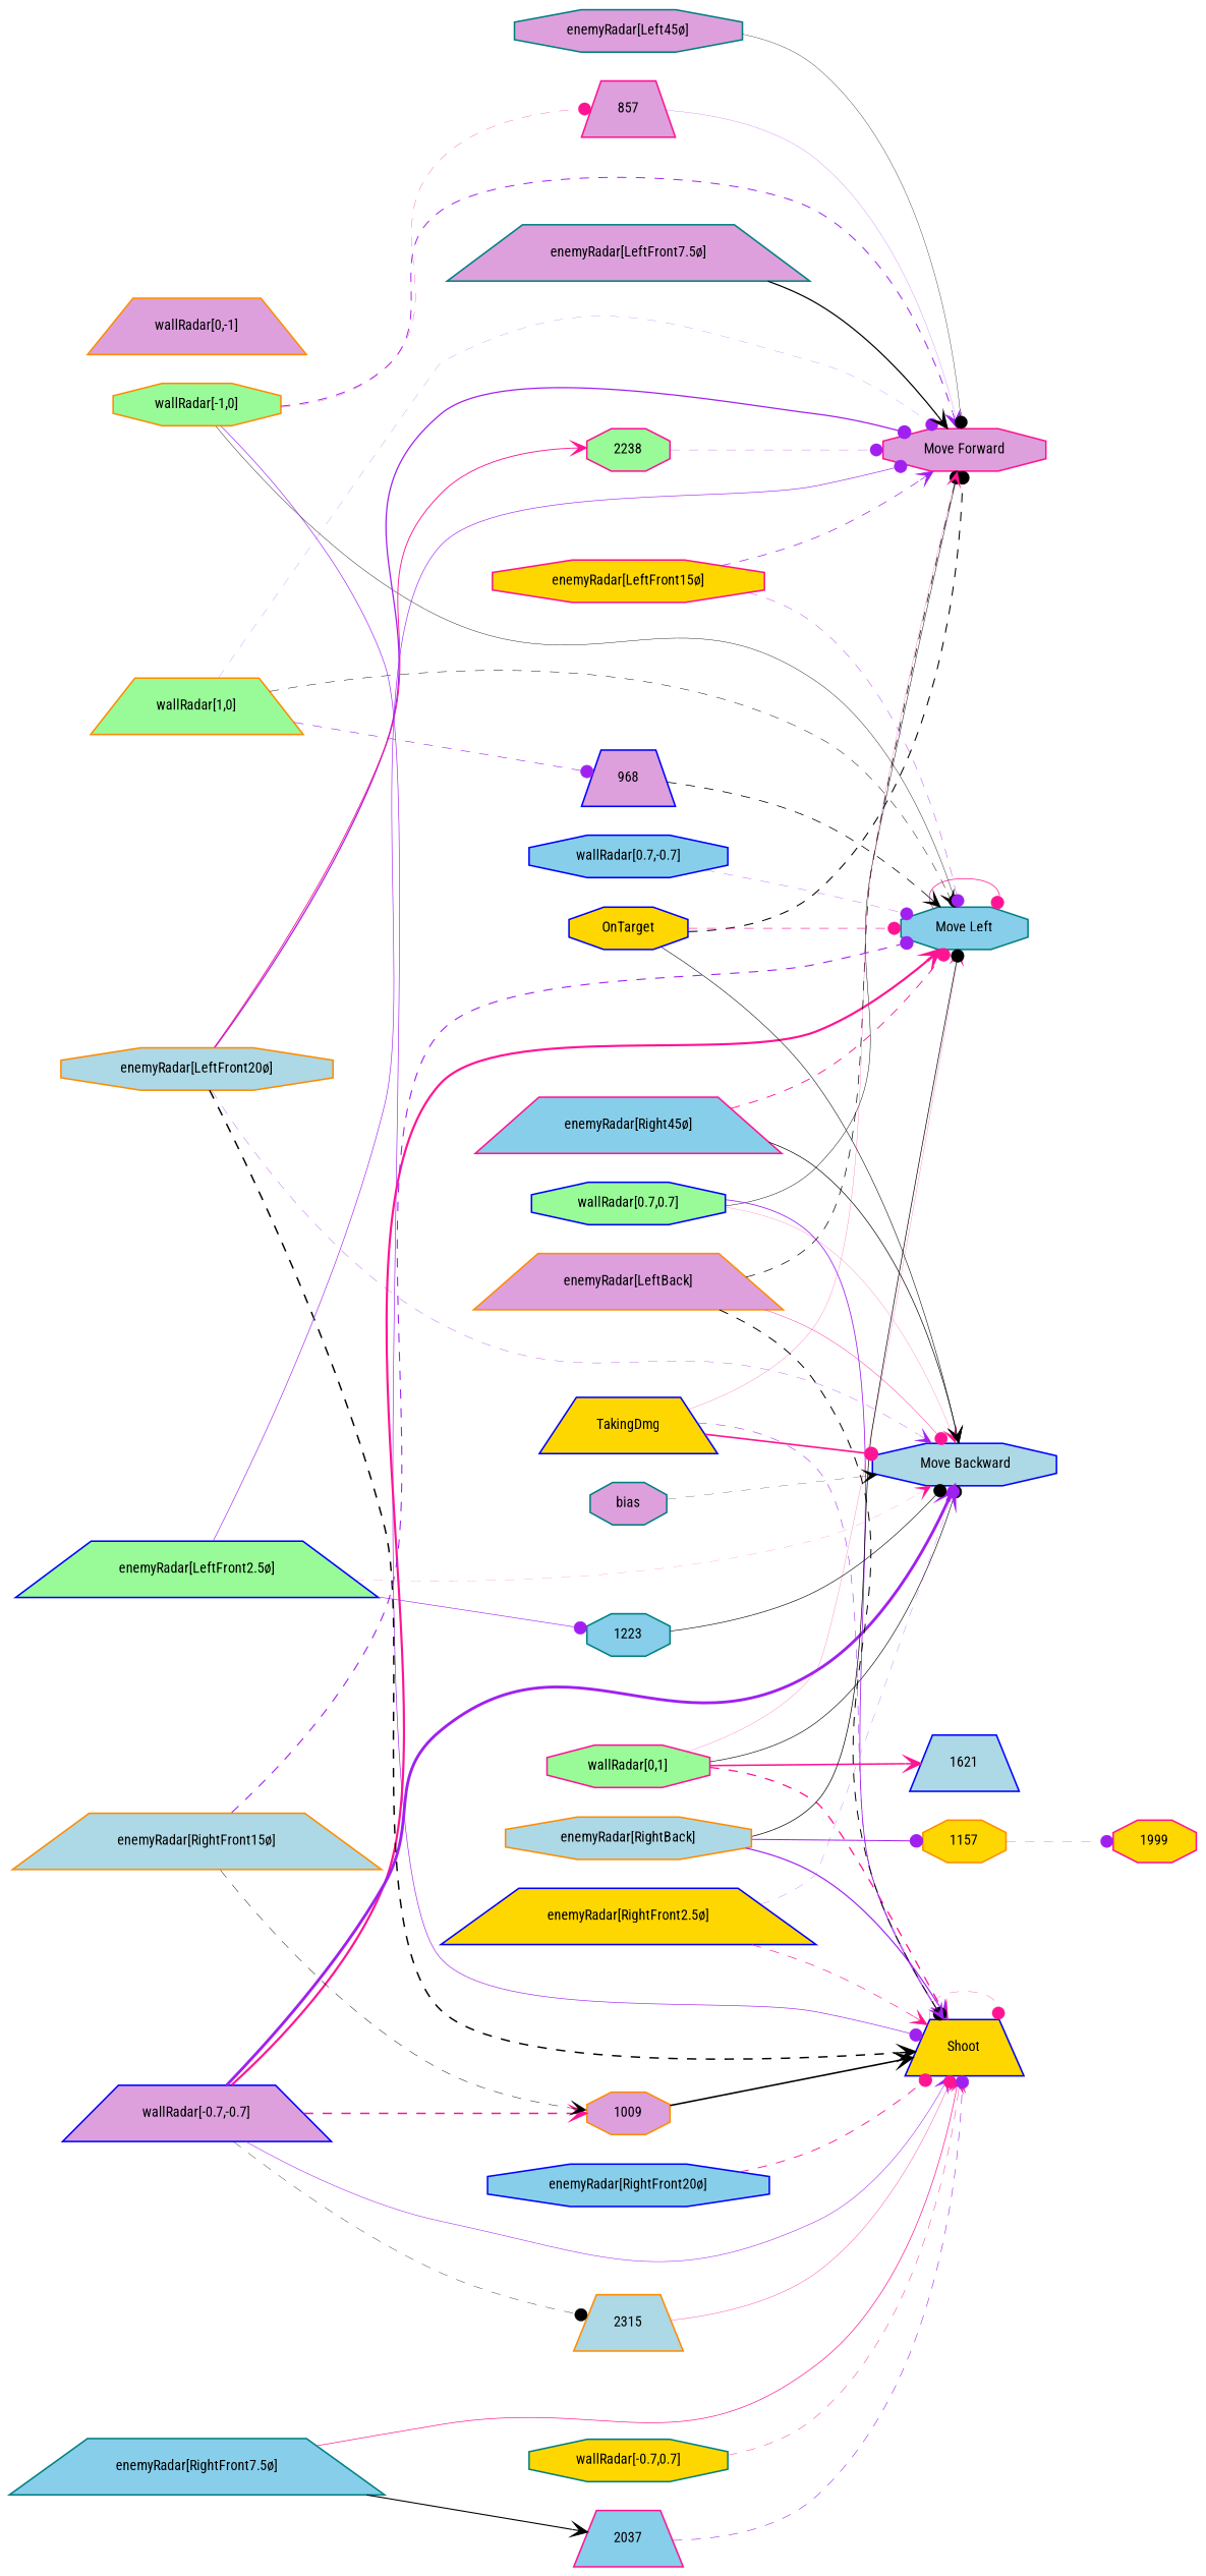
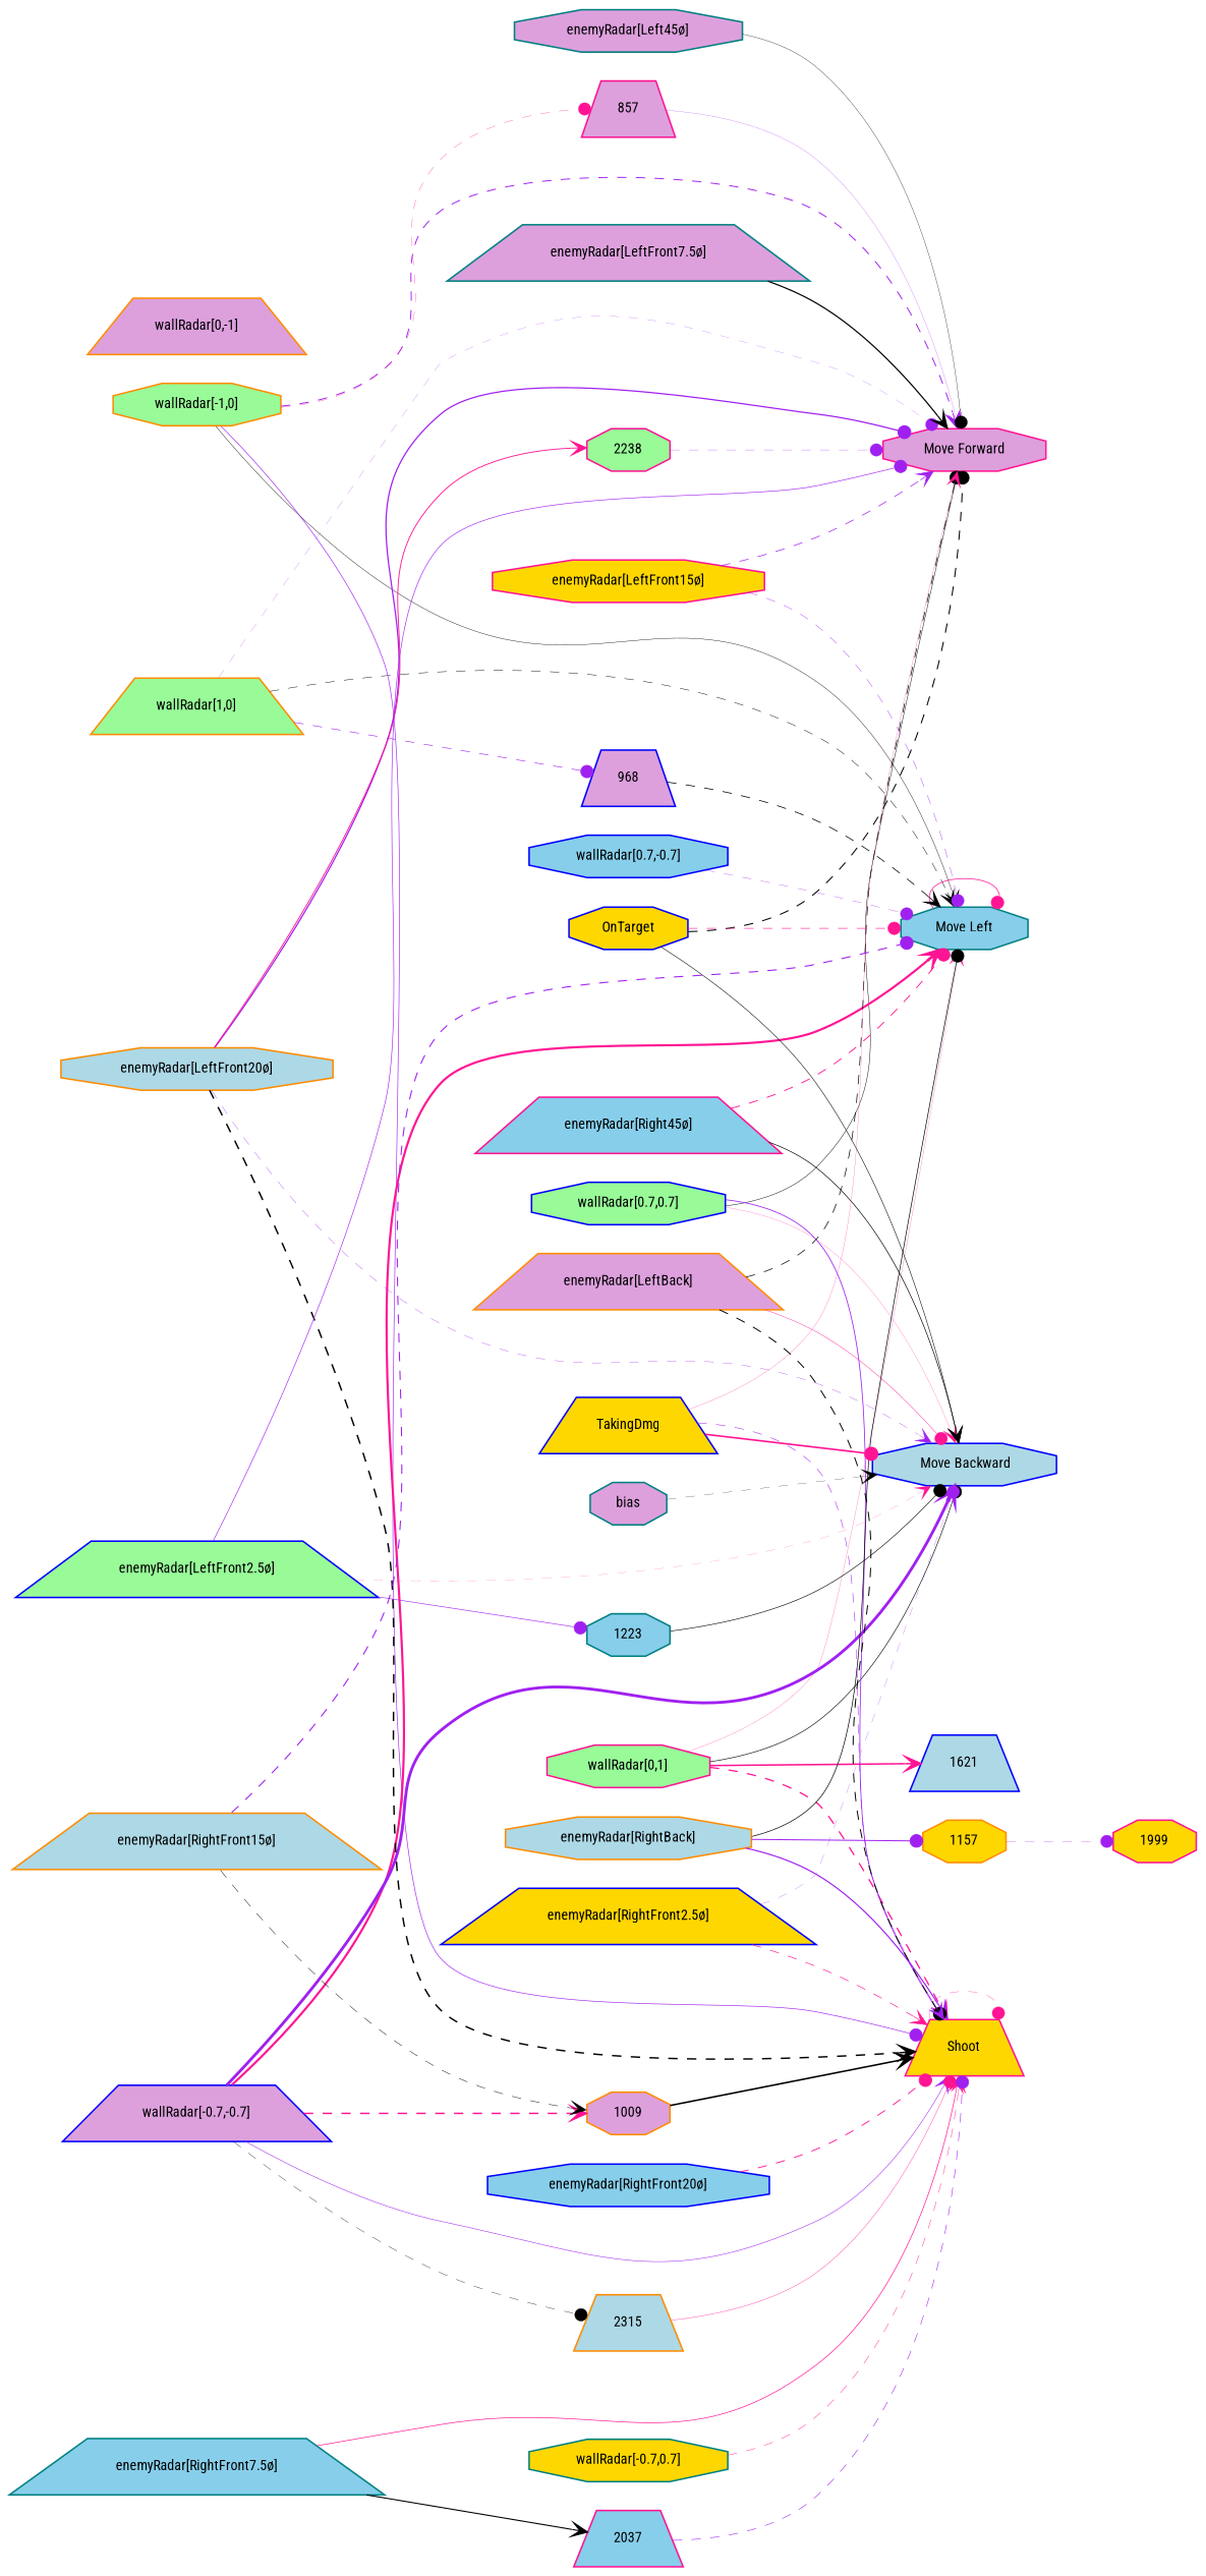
  digraph {
    fontname="Roboto Condensed"
    rankdir=LR
    node [color=blue fillcolor=plum fontname="Roboto Condensed" fontsize=9 shape=octagon style=filled]
    edge [arrowhead=dot color=purple fontname="Roboto Condensed" style=dashed]
    "wallRadar[1,0]" [color=darkorange fillcolor=palegreen height=0.2 shape=trapezium width=0.2]
    "Move Forward" [color=deeppink height=0.2 width=0.2]
    "Move Left" [color=teal fillcolor=skyblue height=0.2 width=0.2]
    968 [height=0.2 shape=trapezium width=0.2]
    "wallRadar[0,1]" [color=deeppink fillcolor=palegreen height=0.2 width=0.2]
-   Shoot [fillcolor=gold height=0.2 shape=trapezium width=0.2]
+   Shoot [color=deeppink fillcolor=gold height=0.2 shape=trapezium width=0.2]
    " Move Backward" [fillcolor=lightblue height=0.2 width=0.2]
    1621 [fillcolor=lightblue height=0.2 shape=trapezium width=0.2]
    "wallRadar[-1,0]" [color=darkorange fillcolor=palegreen height=0.2 width=0.2]
    857 [color=deeppink height=0.2 shape=trapezium width=0.2]
    "wallRadar[0,-1]" [color=darkorange height=0.2 shape=trapezium width=0.2]
    "wallRadar[0.7,0.7]" [fillcolor=palegreen height=0.2 width=0.2]
    "wallRadar[-0.7,0.7]" [color=teal fillcolor=gold height=0.2 width=0.2]
    "wallRadar[-0.7,-0.7]" [height=0.2 shape=trapezium width=0.2]
    2315 [color=darkorange fillcolor=lightblue height=0.2 shape=trapezium width=0.2]
    1009 [color=darkorange height=0.2 width=0.2]
    "wallRadar[0.7,-0.7]" [fillcolor=skyblue height=0.2 width=0.2]
    "enemyRadar[RightBack]" [color=darkorange fillcolor=lightblue height=0.2 width=0.2]
    1157 [color=darkorange fillcolor=gold height=0.2 width=0.2]
    1999 [color=deeppink fillcolor=gold height=0.2 width=0.2]
    "enemyRadar[LeftBack]" [color=darkorange height=0.2 shape=trapezium width=0.2]
    "enemyRadar[Right45ø]" [color=deeppink fillcolor=skyblue height=0.2 shape=trapezium width=0.2]
    "enemyRadar[Left45ø]" [color=teal height=0.2 width=0.2]
    "enemyRadar[RightFront20ø]" [fillcolor=skyblue height=0.2 width=0.2]
    "enemyRadar[LeftFront20ø]" [color=darkorange fillcolor=lightblue height=0.2 width=0.2]
    2238 [color=deeppink fillcolor=palegreen height=0.2 width=0.2]
    "enemyRadar[RightFront15ø]" [color=darkorange fillcolor=lightblue height=0.2 shape=trapezium width=0.2]
    "enemyRadar[LeftFront15ø]" [color=deeppink fillcolor=gold height=0.2 width=0.2]
    "enemyRadar[RightFront7.5ø]" [color=teal fillcolor=skyblue height=0.2 shape=trapezium width=0.2]
    2037 [color=deeppink fillcolor=skyblue height=0.2 shape=trapezium width=0.2]
    "enemyRadar[LeftFront7.5ø]" [color=teal height=0.2 shape=trapezium width=0.2]
    "enemyRadar[RightFront2.5ø]" [fillcolor=gold height=0.2 shape=trapezium width=0.2]
    "enemyRadar[LeftFront2.5ø]" [fillcolor=palegreen height=0.2 shape=trapezium width=0.2]
    1223 [color=teal fillcolor=skyblue height=0.2 width=0.2]
    OnTarget [fillcolor=gold height=0.2 width=0.2]
    TakingDmg [fillcolor=gold height=0.2 shape=trapezium width=0.2]
    bias [color=teal height=0.2 width=0.2]
    "wallRadar[1,0]" -> "Move Forward" [penwidth=0.12311807763889307]
    "wallRadar[1,0]" -> "Move Left" [arrowhead=vee color=black penwidth=0.28649368735412717]
    "wallRadar[1,0]" -> 968 [penwidth=0.37815881405931495]
    "Move Left" -> "Move Left" [color=deeppink penwidth=0.466150233620634 style=bold]
    968 -> "Move Left" [arrowhead=vee color=black penwidth=0.48050164137936024]
    "wallRadar[0,1]" -> "Move Left" [arrowhead=vee color=deeppink penwidth=0.14080163690038686 style=bold]
    "wallRadar[0,1]" -> Shoot [arrowhead=vee color=deeppink penwidth=0.8259636499434077]
    "wallRadar[0,1]" -> " Move Backward" [color=black penwidth=0.38525119216238113 style=bold]
    "wallRadar[0,1]" -> 1621 [arrowhead=vee color=deeppink penwidth=0.9823950373731243 style=bold]
    Shoot -> Shoot [color=deeppink penwidth=0.18826060690971896]
    "wallRadar[-1,0]" -> "Move Forward" [arrowhead=vee penwidth=0.6198864405256967]
-   "wallRadar[-1,0]" -> "Move Left" [color=black penwidth=0.2515299638511844 style=bold]
+   "wallRadar[-1,0]" -> "Move Left" [arrowhead=vee color=black penwidth=0.2515299638511844 style=bold]
    "wallRadar[-1,0]" -> Shoot [penwidth=0.41023820527870314 style=bold]
    "wallRadar[-1,0]" -> 857 [color=deeppink penwidth=0.18700308074760003]
    857 -> "Move Forward" [arrowhead=vee penwidth=0.13580612030712397 style=bold]
    "wallRadar[0.7,0.7]" -> "Move Forward" [color=black penwidth=0.28784875308297486 style=bold]
    "wallRadar[0.7,0.7]" -> Shoot [penwidth=0.5198602556160877 style=bold]
    "wallRadar[0.7,0.7]" -> " Move Backward" [arrowhead=vee color=deeppink penwidth=0.1291630994633409 style=bold]
    "wallRadar[-0.7,0.7]" -> Shoot [arrowhead=vee color=deeppink penwidth=0.2704617004239594]
    "wallRadar[-0.7,-0.7]" -> "Move Left" [arrowhead=vee color=deeppink penwidth=1.393458245828345 style=bold]
    "wallRadar[-0.7,-0.7]" -> Shoot [arrowhead=vee penwidth=0.3353378930730862 style=bold]
    "wallRadar[-0.7,-0.7]" -> " Move Backward" [arrowhead=vee penwidth=1.8485955921870076 style=bold]
    "wallRadar[-0.7,-0.7]" -> 2315 [color=black penwidth=0.21574127174313645]
    "wallRadar[-0.7,-0.7]" -> 1009 [arrowhead=vee color=deeppink penwidth=0.9606052848126927]
    2315 -> Shoot [color=deeppink penwidth=0.22877457907559468 style=bold]
    1009 -> Shoot [arrowhead=vee color=black penwidth=1.012361716466118 style=bold]
    "wallRadar[0.7,-0.7]" -> "Move Left" [penwidth=0.19379578228543032]
    "enemyRadar[RightBack]" -> "Move Left" [color=black penwidth=0.43941341230905784 style=bold]
    "enemyRadar[RightBack]" -> Shoot [arrowhead=vee penwidth=0.7582793151059845 style=bold]
    "enemyRadar[RightBack]" -> 1157 [penwidth=0.6418858636445399 style=bold]
    1157 -> 1999 [penwidth=0.1620027130054359]
    "enemyRadar[LeftBack]" -> "Move Forward" [color=black penwidth=0.4496234197975738]
    "enemyRadar[LeftBack]" -> Shoot [color=black penwidth=0.6262966272216689]
    "enemyRadar[LeftBack]" -> " Move Backward" [color=deeppink penwidth=0.26177409183093014 style=bold]
    "enemyRadar[Right45ø]" -> "Move Left" [color=deeppink penwidth=0.5734470808297805]
    "enemyRadar[Right45ø]" -> " Move Backward" [arrowhead=vee color=black penwidth=0.4261389535943766 style=bold]
    "enemyRadar[Left45ø]" -> "Move Forward" [color=black penwidth=0.2022572311933722 style=bold]
    "enemyRadar[RightFront20ø]" -> Shoot [color=deeppink penwidth=0.5698343992996333]
    "enemyRadar[LeftFront20ø]" -> "Move Forward" [penwidth=0.8038665325674654 style=bold]
    "enemyRadar[LeftFront20ø]" -> Shoot [arrowhead=vee color=black penwidth=0.9408775100176656]
    "enemyRadar[LeftFront20ø]" -> " Move Backward" [arrowhead=vee penwidth=0.20033731580635544]
    "enemyRadar[LeftFront20ø]" -> 2238 [arrowhead=vee color=deeppink penwidth=0.5783767176392056 style=bold]
    2238 -> "Move Forward" [penwidth=0.1827973979035363]
    "enemyRadar[RightFront15ø]" -> "Move Left" [penwidth=0.6987784221993589]
    "enemyRadar[RightFront15ø]" -> 1009 [arrowhead=vee color=black penwidth=0.2850428320604077]
    "enemyRadar[LeftFront15ø]" -> "Move Forward" [arrowhead=vee penwidth=0.4514734898433934]
    "enemyRadar[LeftFront15ø]" -> "Move Left" [penwidth=0.24694523784169123]
    "enemyRadar[RightFront7.5ø]" -> Shoot [arrowhead=vee color=deeppink penwidth=0.43539282517653777 style=bold]
    "enemyRadar[RightFront7.5ø]" -> 2037 [arrowhead=vee color=black penwidth=0.6955085477842915 style=bold]
    2037 -> Shoot [penwidth=0.3601246951622503]
    "enemyRadar[LeftFront7.5ø]" -> "Move Forward" [arrowhead=vee color=black penwidth=0.7836408445105405 style=bold]
    "enemyRadar[RightFront2.5ø]" -> Shoot [arrowhead=vee color=deeppink penwidth=0.4132119707524282]
    "enemyRadar[RightFront2.5ø]" -> " Move Backward" [penwidth=0.15077136915842854]
    "enemyRadar[LeftFront2.5ø]" -> "Move Forward" [penwidth=0.3986124178799081 style=bold]
    "enemyRadar[LeftFront2.5ø]" -> " Move Backward" [arrowhead=vee color=deeppink penwidth=0.10259532312874156]
    "enemyRadar[LeftFront2.5ø]" -> 1223 [penwidth=0.3783351183441367 style=bold]
    1223 -> " Move Backward" [color=black penwidth=0.37988749433749114 style=bold]
    OnTarget -> "Move Forward" [color=black penwidth=0.6620540762835962]
    OnTarget -> "Move Left" [color=deeppink penwidth=0.3500663564541989]
    OnTarget -> " Move Backward" [arrowhead=vee color=black penwidth=0.34598070565335354 style=bold]
    TakingDmg -> "Move Forward" [arrowhead=vee color=deeppink penwidth=0.14110429264375796 style=bold]
    TakingDmg -> Shoot [arrowhead=vee penwidth=0.33648942280678856]
    TakingDmg -> " Move Backward" [color=deeppink penwidth=1.054776343490026 style=bold]
    bias -> " Move Backward" [arrowhead=vee color=black penwidth=0.14968063528810585]
  }
